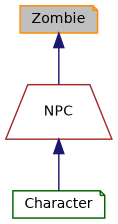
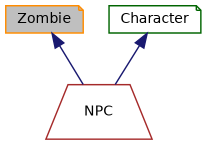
  digraph {
    node [fillcolor=white fontname=Helvetica fontsize=10 shape=note style=filled]
    edge [color=midnightblue dir=back fontname=Helvetica fontsize=10 labelfontname=Helvetica labelfontsize=10 style=solid]
    n1 [color=darkorange fillcolor=grey75 fontcolor=black height=0.2 label=Zombie width=0.4]
    n2 [color=brown height=0.2 label=NPC shape=trapezium width=0.4]
    n3 [color=darkgreen height=0.2 label=Character width=0.4]
    n1 -> n2
-   n2 -> n3
+   n3 -> n2
  }
